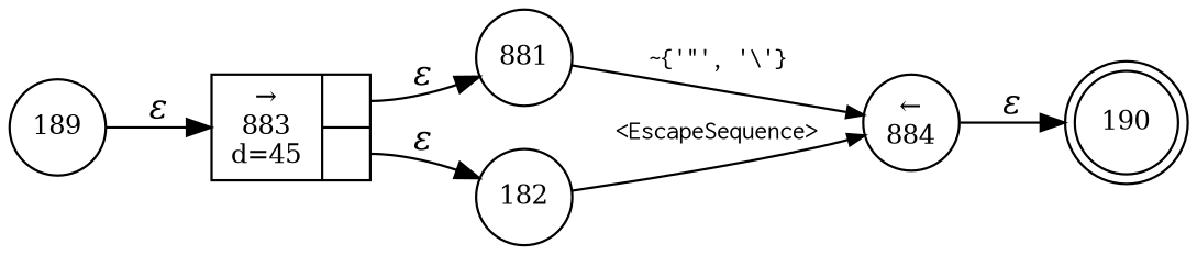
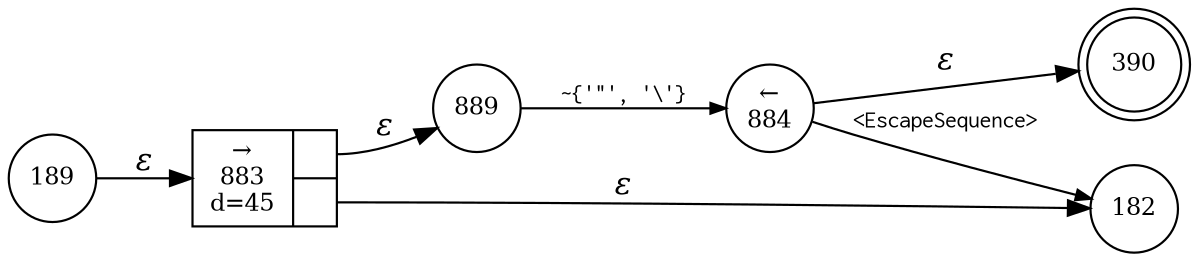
  digraph {
    rankdir=LR
    node [fixedsize=true fontsize=11 shape=circle peripheries=1]
    edge [fontname="Times-Italic"]
-   n1 [label=190 shape=doublecircle width=.6 peripheries=""]
-   n2 [label=881 width=.55]
+   n1 [label=390 shape=doublecircle width=.6 peripheries=""]
+   n2 [label=889 width=.55]
    n3 [label="&larr;\n884" width=.55]
    n4 [label=182 width=.55]
    n5 [fixedsize=false label="{&rarr;\n883\nd=45|{<p0>|<p1>}}" shape=record]
    n6 [label=189 width=.55]
    n2 -> n3 [arrowhead=normal arrowsize=.7 fontname=Courier fontsize=11 label="~{'\"', '\\'}"]
    n3 -> n1 [label="&epsilon;"]
-   n4 -> n3 [arrowhead=normal arrowsize=.7 fontname=Courier fontsize=11 label="<EscapeSequence>"]
+   n3 -> n4 [arrowhead=normal arrowsize=.7 fontname=Courier fontsize=11 label="<EscapeSequence>"]
    n5 -> n2 [label="&epsilon;" tailport=p0]
    n5 -> n4 [label="&epsilon;" tailport=p1]
    n6 -> n5 [label="&epsilon;"]
  }
